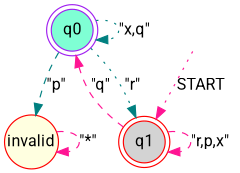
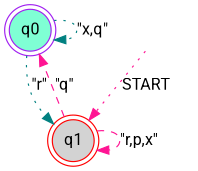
  digraph {
    rankdir=TB
    fontname=Roboto
    node [margin=0 shape=doublecircle style=filled color=red fontname=Roboto]
    edge [color=deeppink style=dashed fontname=Roboto]
    q0 [fillcolor=aquamarine color=purple]
    q1 [fillcolor=lightgrey]
-   invalid [shape=circle fillcolor=lightyellow]
    start0 [shape=none style=invis margin="" color=""]
    q0 -> q0 [label="\"x,q\"" color=teal style=dotted]
    q0 -> q1 [label="\"r\"" color=teal style=dotted]
-   q0 -> invalid [label="\"p\"" color=teal]
    q1 -> q0 [label="\"q\""]
    q1 -> q1 [label="\"r,p,x\""]
-   invalid -> invalid [label="\"*\""]
    start0 -> q1 [label=START style=dotted]
  }
